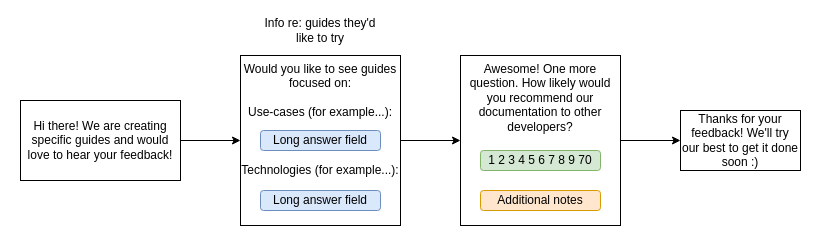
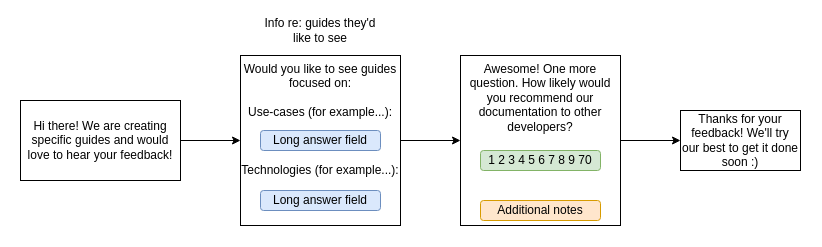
  <mxCell id="0" />
  <mxCell id="1" parent="0" />
  <mxCell id="2" style="edgeStyle=orthogonalEdgeStyle;rounded=0;orthogonalLoop=1;jettySize=auto;html=1;exitX=1;exitY=0.5;exitDx=0;exitDy=0;" edge="1" parent="1" source="3" target="6"><mxGeometry relative="1" as="geometry" /></mxCell>
  <mxCell id="3" value="Hi there! We are creating specific guides and would love to hear your feedback!" style="rounded=0;whiteSpace=wrap;html=1;" vertex="1" parent="1"><mxGeometry x="20" y="100" width="160" height="80" as="geometry" /></mxCell>
  <mxCell id="4" value="Thanks for your feedback! We'll try our best to get it done soon :)" style="rounded=0;whiteSpace=wrap;html=1;" vertex="1" parent="1"><mxGeometry x="680" y="110" width="120" height="60" as="geometry" /></mxCell>
  <mxCell id="5" style="edgeStyle=orthogonalEdgeStyle;rounded=0;orthogonalLoop=1;jettySize=auto;html=1;exitX=1;exitY=0.5;exitDx=0;exitDy=0;entryX=0;entryY=0.5;entryDx=0;entryDy=0;" edge="1" parent="1" source="6" target="8"><mxGeometry relative="1" as="geometry" /></mxCell>
  <mxCell id="6" value="Would you like to see guides focused on:&lt;br&gt;&lt;br&gt;Use-cases (for example...):&lt;br&gt;&lt;br&gt;&lt;br&gt;&lt;br&gt;Technologies (for example...):" style="rounded=0;whiteSpace=wrap;html=1;verticalAlign=top;" vertex="1" parent="1"><mxGeometry x="240" y="55" width="160" height="170" as="geometry" /></mxCell>
  <mxCell id="7" style="edgeStyle=orthogonalEdgeStyle;rounded=0;orthogonalLoop=1;jettySize=auto;html=1;exitX=1;exitY=0.5;exitDx=0;exitDy=0;" edge="1" parent="1" source="8" target="4"><mxGeometry relative="1" as="geometry" /></mxCell>
  <mxCell id="8" value="Awesome! One more question. How likely would you recommend our documentation to other developers?" style="rounded=0;whiteSpace=wrap;html=1;verticalAlign=top;" vertex="1" parent="1"><mxGeometry x="460" y="55" width="160" height="170" as="geometry" /></mxCell>
  <mxCell id="9" value="Long answer field" style="rounded=1;whiteSpace=wrap;html=1;fillColor=#dae8fc;strokeColor=#6c8ebf;" vertex="1" parent="1"><mxGeometry x="260" y="130" width="120" height="20" as="geometry" /></mxCell>
  <mxCell id="10" value="Long answer field" style="rounded=1;whiteSpace=wrap;html=1;fillColor=#dae8fc;strokeColor=#6c8ebf;" vertex="1" parent="1"><mxGeometry x="260" y="190" width="120" height="20" as="geometry" /></mxCell>
- <mxCell id="11" value="Additional notes" style="rounded=1;whiteSpace=wrap;html=1;fillColor=#ffe6cc;strokeColor=#d79b00;" vertex="1" parent="1"><mxGeometry x="480" y="190" width="120" height="20" as="geometry" /></mxCell>
- <mxCell id="12" value="Info re: guides they'd like to try" style="text;html=1;strokeColor=none;fillColor=none;align=center;verticalAlign=middle;whiteSpace=wrap;rounded=0;" vertex="1" parent="1"><mxGeometry x="260" y="20" width="120" height="20" as="geometry" /></mxCell>
+ <mxCell id="11" value="Additional notes" style="rounded=1;whiteSpace=wrap;html=1;fillColor=#ffe6cc;strokeColor=#d79b00;" vertex="1" parent="1"><mxGeometry x="480" y="200" width="120" height="20" as="geometry" /></mxCell>
+ <mxCell id="12" value="Info re: guides they'd like to see" style="text;html=1;strokeColor=none;fillColor=none;align=center;verticalAlign=middle;whiteSpace=wrap;rounded=0;" vertex="1" parent="1"><mxGeometry x="260" y="20" width="120" height="20" as="geometry" /></mxCell>
  <mxCell id="13" value="1 2 3 4 5 6 7 8 9 70" style="rounded=1;whiteSpace=wrap;html=1;fillColor=#d5e8d4;strokeColor=#82b366;" vertex="1" parent="1"><mxGeometry x="480" y="150" width="120" height="20" as="geometry" /></mxCell>
